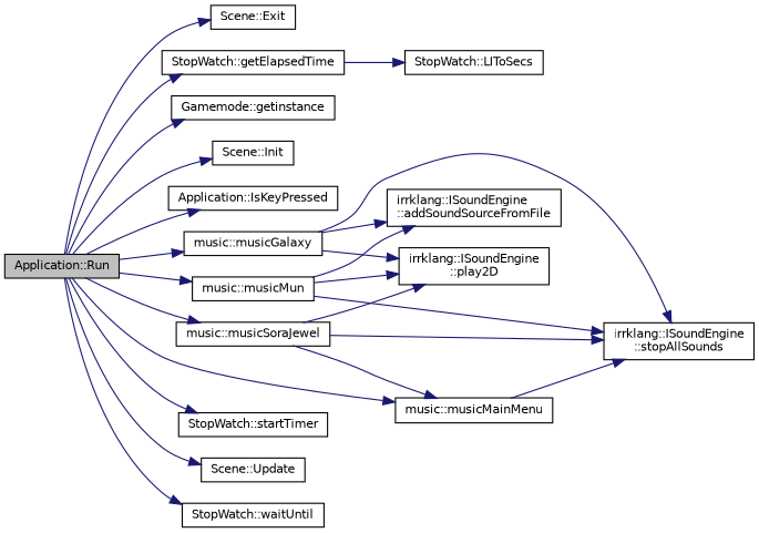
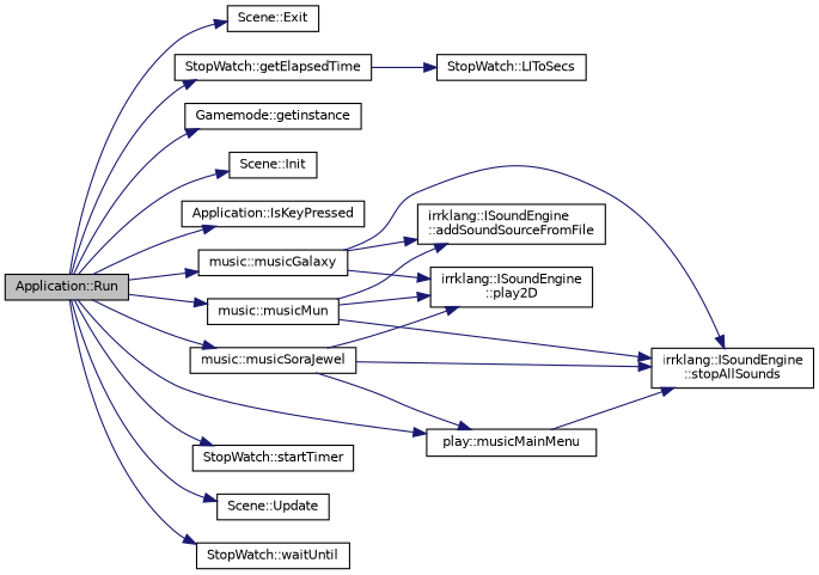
  digraph {
    rankdir=LR
    node [color=black fontname=Helvetica fontsize=10 shape=record]
    edge [color=midnightblue fontname=Helvetica fontsize=10 labelfontname=Helvetica labelfontsize=10 style=solid]
    n1 [fillcolor=grey75 fontcolor=black height=0.2 label="Application::Run" style=filled width=0.4]
    n2 [height=0.2 label="Scene::Exit" width=0.4]
    n3 [height=0.2 label="StopWatch::getElapsedTime" width=0.4]
    n4 [height=0.2 label="Gamemode::getinstance" width=0.4]
    n5 [height=0.2 label="Scene::Init" width=0.4]
    n6 [height=0.2 label="Application::IsKeyPressed" width=0.4]
    n7 [height=0.2 label="music::musicGalaxy" width=0.4]
-   n8 [height=0.2 label="music::musicMainMenu" width=0.4]
+   n8 [height=0.2 label="play::musicMainMenu" width=0.4]
    n9 [height=0.2 label="music::musicMun" width=0.4]
    n10 [height=0.2 label="music::musicSoraJewel" width=0.4]
    n11 [height=0.2 label="StopWatch::startTimer" width=0.4]
    n12 [height=0.2 label="Scene::Update" width=0.4]
    n13 [height=0.2 label="StopWatch::waitUntil" width=0.4]
    n14 [height=0.2 label="StopWatch::LIToSecs" width=0.4]
    n15 [height=0.2 label="irrklang::ISoundEngine\l::stopAllSounds" width=0.4]
    n16 [height=0.2 label="irrklang::ISoundEngine\l::addSoundSourceFromFile" width=0.4]
    n17 [height=0.2 label="irrklang::ISoundEngine\l::play2D" width=0.4]
    n1 -> n2
    n1 -> n3
    n1 -> n4
    n1 -> n5
    n1 -> n6
    n1 -> n7
    n1 -> n8
    n1 -> n9
    n1 -> n10
    n1 -> n11
    n1 -> n12
    n1 -> n13
    n3 -> n14
    n7 -> n15
    n7 -> n16
    n7 -> n17
    n8 -> n15
    n9 -> n15
    n9 -> n16
    n9 -> n17
    n10 -> n8
    n10 -> n15
    n10 -> n17
  }
